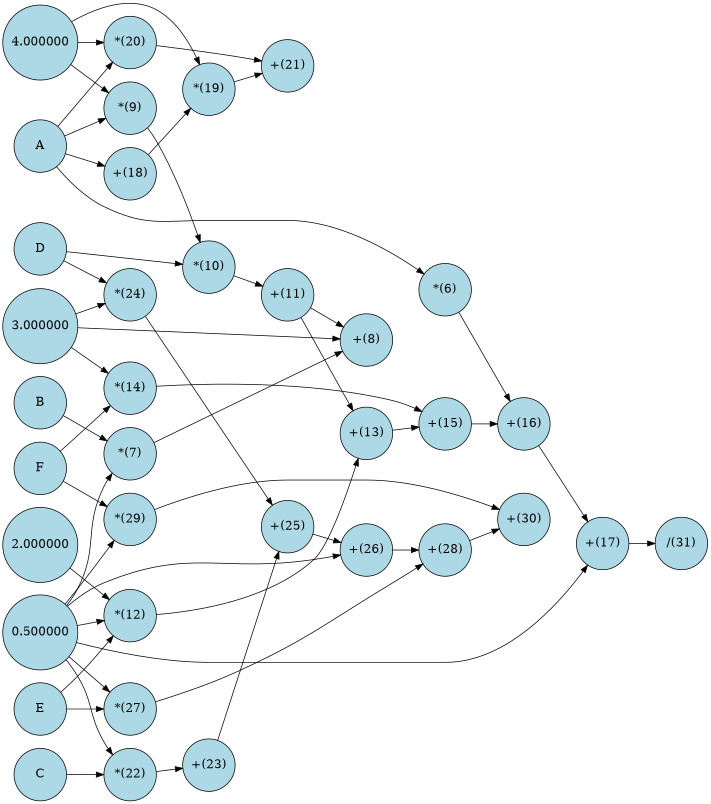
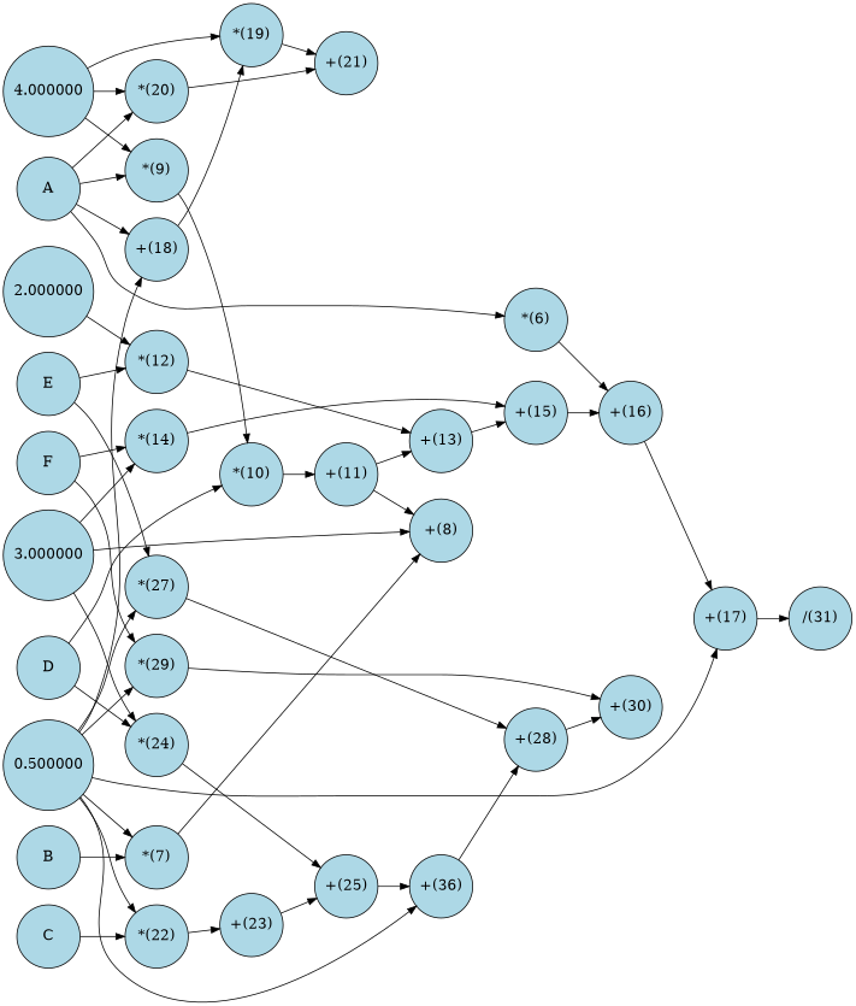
  digraph {
    rankdir=LR
    node [fillcolor=lightblue fontsize=17 shape=circle style=filled]
    A [height=1 width=1]
    3.000000 [height=1 width=1]
    B [height=1 width=1]
    0.500000 [height=1 width=1]
    4.000000 [height=1 width=1]
    D [height=1 width=1]
    E [height=1 width=1]
    2.000000 [height=1 width=1]
    F [height=1 width=1]
    C [height=1 width=1]
    "*(6)" [height=1 width=1]
    "*(9)" [height=1 width=1]
    "+(18)" [height=1 width=1]
    "*(20)" [height=1 width=1]
    "+(8)" [height=1 width=1]
    "*(24)" [height=1 width=1]
    "*(14)" [height=1 width=1]
    "*(7)" [height=1 width=1]
    "*(27)" [height=1 width=1]
    "*(29)" [height=1 width=1]
    "+(17)" [height=1 width=1]
    "*(22)" [height=1 width=1]
-   "+(26)" [height=1 width=1]
+   "+(26)" [height=1 width=1 label="+(36)"]
    "*(19)" [height=1 width=1]
    "*(10)" [height=1 width=1]
    "*(12)" [height=1 width=1]
    "+(16)" [height=1 width=1]
    "+(21)" [height=1 width=1]
    "+(25)" [height=1 width=1]
    "+(15)" [height=1 width=1]
    "+(28)" [height=1 width=1]
    "+(30)" [height=1 width=1]
    "/(31)" [height=1 width=1]
    "+(23)" [height=1 width=1]
    "+(11)" [height=1 width=1]
    "+(13)" [height=1 width=1]
    subgraph sub_1 {
      rank=same
      A
      3.000000
      B
      0.500000
      4.000000
      D
      E
      2.000000
      F
      C
    }
    A -> "*(6)"
    A -> "*(9)"
    A -> "+(18)"
    A -> "*(20)"
    3.000000 -> "+(8)"
    3.000000 -> "*(24)"
    3.000000 -> "*(14)"
    B -> "*(7)"
-   0.500000 -> "*(12)"
+   0.500000 -> "+(18)"
    0.500000 -> "*(7)"
    0.500000 -> "*(27)"
    0.500000 -> "*(29)"
    0.500000 -> "+(17)"
    0.500000 -> "*(22)"
    0.500000 -> "+(26)"
    4.000000 -> "*(9)"
    4.000000 -> "*(20)"
    4.000000 -> "*(19)"
    D -> "*(24)"
    D -> "*(10)"
    E -> "*(27)"
    E -> "*(12)"
    2.000000 -> "*(12)"
    F -> "*(14)"
    F -> "*(29)"
    C -> "*(22)"
    "*(6)" -> "+(16)"
    "*(9)" -> "*(10)"
    "+(18)" -> "*(19)"
    "*(20)" -> "+(21)"
    "*(24)" -> "+(25)"
    "*(14)" -> "+(15)"
    "*(7)" -> "+(8)"
    "*(27)" -> "+(28)"
    "*(29)" -> "+(30)"
    "+(17)" -> "/(31)"
    "*(22)" -> "+(23)"
    "+(26)" -> "+(28)"
    "*(19)" -> "+(21)"
    "*(10)" -> "+(11)"
    "*(12)" -> "+(13)"
    "+(16)" -> "+(17)"
    "+(25)" -> "+(26)"
    "+(15)" -> "+(16)"
    "+(28)" -> "+(30)"
    "+(23)" -> "+(25)"
    "+(11)" -> "+(8)"
    "+(11)" -> "+(13)"
    "+(13)" -> "+(15)"
  }
